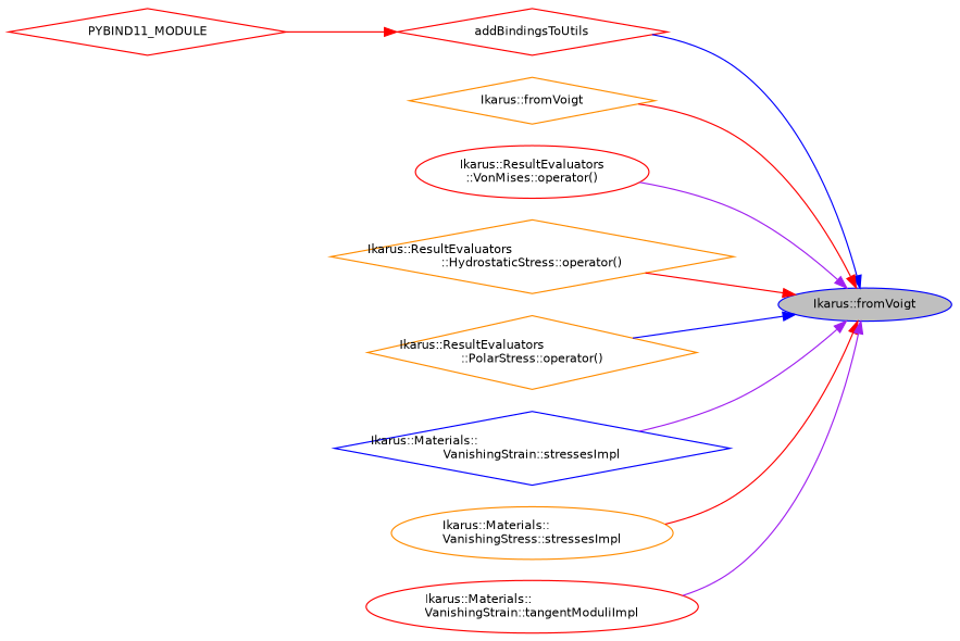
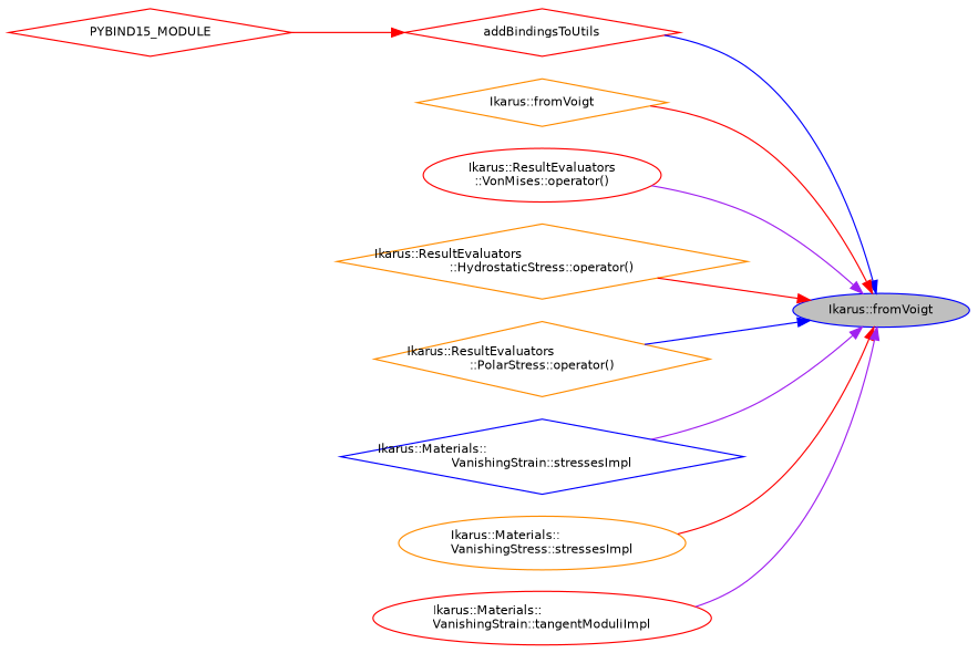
  digraph {
    rankdir=RL
    node [color=red fillcolor=white fontname=Helvetica fontsize=10 shape=diamond style=filled]
    edge [color=red dir=back fontname=Helvetica fontsize=10 labelfontname=Helvetica labelfontsize=10 style=solid]
    n1 [color=blue fillcolor=grey75 fontcolor=black height=0.2 label="Ikarus::fromVoigt" shape=ellipse width=0.4]
    n2 [height=0.2 label=addBindingsToUtils width=0.4]
    n3 [color=darkorange height=0.2 label="Ikarus::fromVoigt" width=0.4]
    n4 [height=0.2 label="Ikarus::ResultEvaluators\l::VonMises::operator()" shape=ellipse width=0.4]
    n5 [color=darkorange height=0.2 label="Ikarus::ResultEvaluators\l::HydrostaticStress::operator()" width=0.4]
    n6 [color=darkorange height=0.2 label="Ikarus::ResultEvaluators\l::PolarStress::operator()" width=0.4]
    n7 [color=blue height=0.2 label="Ikarus::Materials::\lVanishingStrain::stressesImpl" width=0.4]
    n8 [color=darkorange height=0.2 label="Ikarus::Materials::\lVanishingStress::stressesImpl" shape=ellipse width=0.4]
    n9 [height=0.2 label="Ikarus::Materials::\lVanishingStrain::tangentModuliImpl" shape=ellipse width=0.4]
-   n10 [height=0.2 label=PYBIND11_MODULE width=0.4]
+   n10 [height=0.2 label=PYBIND15_MODULE width=0.4]
    n1 -> n2 [color=blue]
    n1 -> n3
    n1 -> n4 [color=purple]
    n1 -> n5
    n1 -> n6 [color=blue]
    n1 -> n7 [color=purple]
    n1 -> n8
    n1 -> n9 [color=purple]
    n2 -> n10
  }
